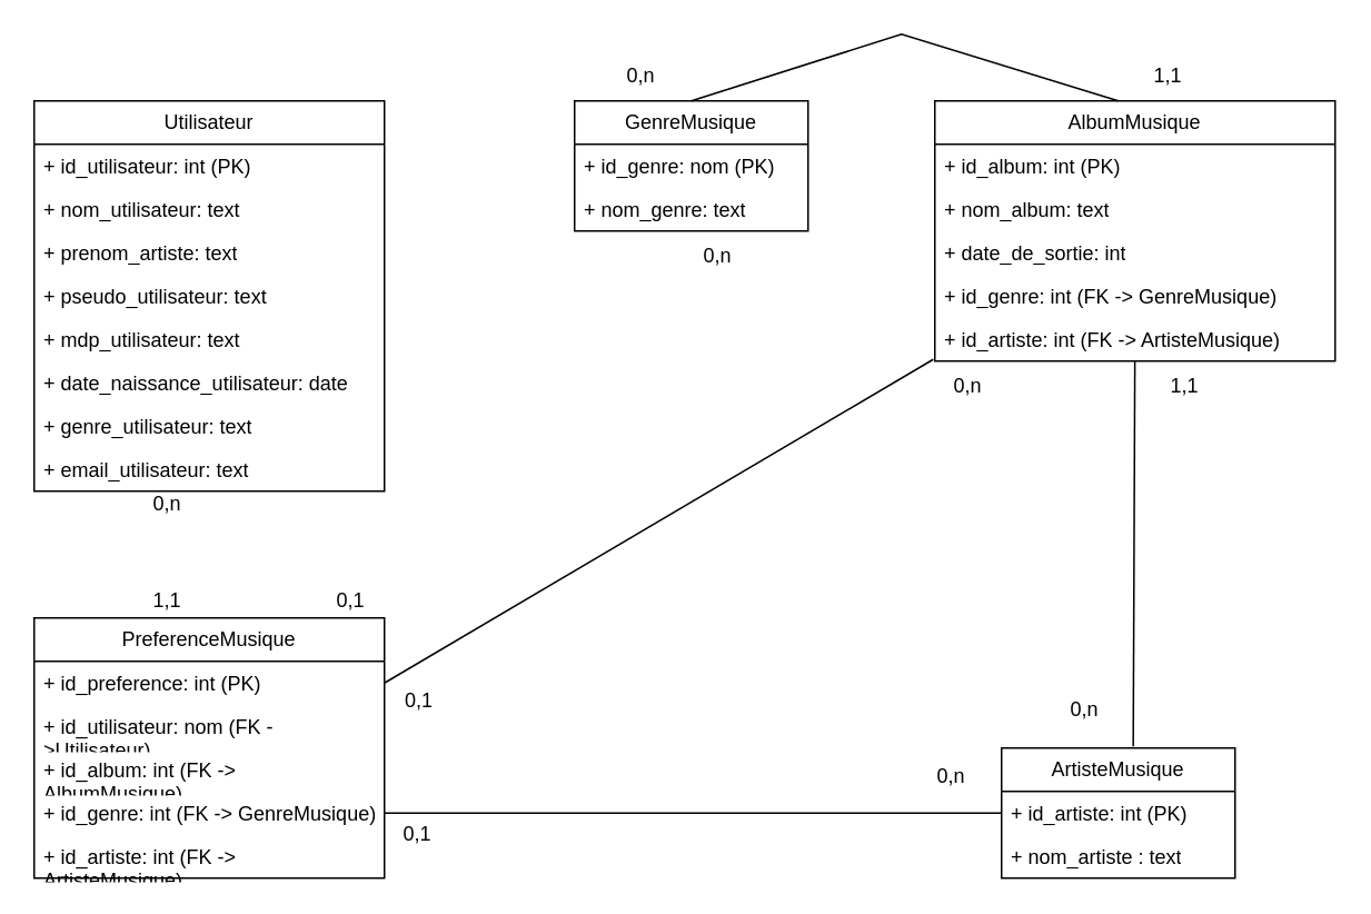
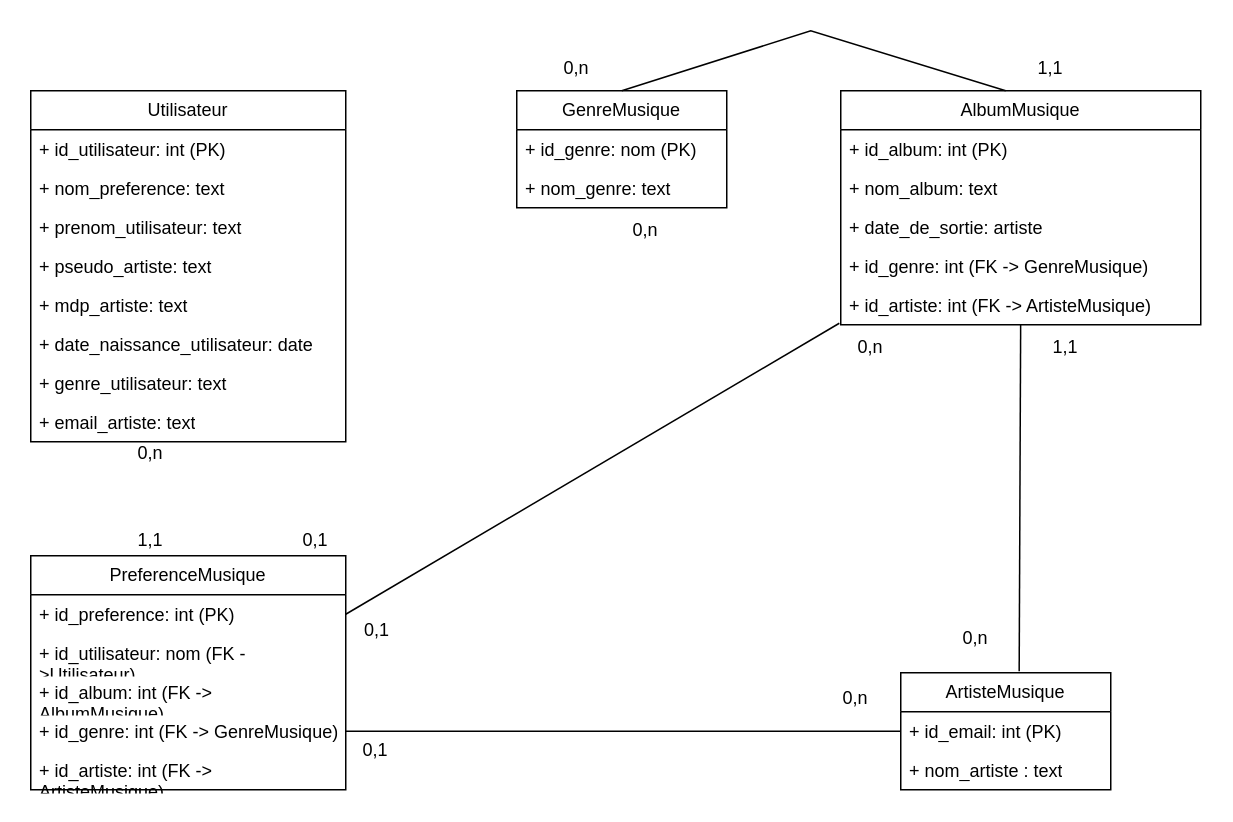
  <mxCell id="0" />
  <mxCell id="1" parent="0" />
  <mxCell id="2" value="Utilisateur" style="swimlane;fontStyle=0;childLayout=stackLayout;horizontal=1;startSize=26;fillColor=none;horizontalStack=0;resizeParent=1;resizeParentMax=0;resizeLast=0;collapsible=1;marginBottom=0;whiteSpace=wrap;html=1;" vertex="1" parent="1"><mxGeometry x="20" y="60" width="210" height="234" as="geometry" /></mxCell>
  <mxCell id="3" value="+ id_utilisateur: int (PK)" style="text;strokeColor=none;fillColor=none;align=left;verticalAlign=top;spacingLeft=4;spacingRight=4;overflow=hidden;rotatable=0;points=[[0,0.5],[1,0.5]];portConstraint=eastwest;whiteSpace=wrap;html=1;" vertex="1" parent="2"><mxGeometry y="26" width="210" height="26" as="geometry" /></mxCell>
- <mxCell id="4" value="+ nom_utilisateur: text" style="text;strokeColor=none;fillColor=none;align=left;verticalAlign=top;spacingLeft=4;spacingRight=4;overflow=hidden;rotatable=0;points=[[0,0.5],[1,0.5]];portConstraint=eastwest;whiteSpace=wrap;html=1;" vertex="1" parent="2"><mxGeometry y="52" width="210" height="26" as="geometry" /></mxCell>
- <mxCell id="5" value="+ prenom_artiste: text" style="text;strokeColor=none;fillColor=none;align=left;verticalAlign=top;spacingLeft=4;spacingRight=4;overflow=hidden;rotatable=0;points=[[0,0.5],[1,0.5]];portConstraint=eastwest;whiteSpace=wrap;html=1;" vertex="1" parent="2"><mxGeometry y="78" width="210" height="26" as="geometry" /></mxCell>
- <mxCell id="6" value="+ pseudo_utilisateur: text" style="text;strokeColor=none;fillColor=none;align=left;verticalAlign=top;spacingLeft=4;spacingRight=4;overflow=hidden;rotatable=0;points=[[0,0.5],[1,0.5]];portConstraint=eastwest;whiteSpace=wrap;html=1;" vertex="1" parent="2"><mxGeometry y="104" width="210" height="26" as="geometry" /></mxCell>
- <mxCell id="7" value="+ mdp_utilisateur: text" style="text;strokeColor=none;fillColor=none;align=left;verticalAlign=top;spacingLeft=4;spacingRight=4;overflow=hidden;rotatable=0;points=[[0,0.5],[1,0.5]];portConstraint=eastwest;whiteSpace=wrap;html=1;" vertex="1" parent="2"><mxGeometry y="130" width="210" height="26" as="geometry" /></mxCell>
+ <mxCell id="4" value="+ nom_preference: text" style="text;strokeColor=none;fillColor=none;align=left;verticalAlign=top;spacingLeft=4;spacingRight=4;overflow=hidden;rotatable=0;points=[[0,0.5],[1,0.5]];portConstraint=eastwest;whiteSpace=wrap;html=1;" vertex="1" parent="2"><mxGeometry y="52" width="210" height="26" as="geometry" /></mxCell>
+ <mxCell id="5" value="+ prenom_utilisateur: text" style="text;strokeColor=none;fillColor=none;align=left;verticalAlign=top;spacingLeft=4;spacingRight=4;overflow=hidden;rotatable=0;points=[[0,0.5],[1,0.5]];portConstraint=eastwest;whiteSpace=wrap;html=1;" vertex="1" parent="2"><mxGeometry y="78" width="210" height="26" as="geometry" /></mxCell>
+ <mxCell id="6" value="+ pseudo_artiste: text" style="text;strokeColor=none;fillColor=none;align=left;verticalAlign=top;spacingLeft=4;spacingRight=4;overflow=hidden;rotatable=0;points=[[0,0.5],[1,0.5]];portConstraint=eastwest;whiteSpace=wrap;html=1;" vertex="1" parent="2"><mxGeometry y="104" width="210" height="26" as="geometry" /></mxCell>
+ <mxCell id="7" value="+ mdp_artiste: text" style="text;strokeColor=none;fillColor=none;align=left;verticalAlign=top;spacingLeft=4;spacingRight=4;overflow=hidden;rotatable=0;points=[[0,0.5],[1,0.5]];portConstraint=eastwest;whiteSpace=wrap;html=1;" vertex="1" parent="2"><mxGeometry y="130" width="210" height="26" as="geometry" /></mxCell>
  <mxCell id="8" value="+ date_naissance_utilisateur: date" style="text;strokeColor=none;fillColor=none;align=left;verticalAlign=top;spacingLeft=4;spacingRight=4;overflow=hidden;rotatable=0;points=[[0,0.5],[1,0.5]];portConstraint=eastwest;whiteSpace=wrap;html=1;" vertex="1" parent="2"><mxGeometry y="156" width="210" height="26" as="geometry" /></mxCell>
  <mxCell id="9" value="+ genre_utilisateur: text" style="text;strokeColor=none;fillColor=none;align=left;verticalAlign=top;spacingLeft=4;spacingRight=4;overflow=hidden;rotatable=0;points=[[0,0.5],[1,0.5]];portConstraint=eastwest;whiteSpace=wrap;html=1;" vertex="1" parent="2"><mxGeometry y="182" width="210" height="26" as="geometry" /></mxCell>
- <mxCell id="10" value="+ email_utilisateur: text" style="text;strokeColor=none;fillColor=none;align=left;verticalAlign=top;spacingLeft=4;spacingRight=4;overflow=hidden;rotatable=0;points=[[0,0.5],[1,0.5]];portConstraint=eastwest;whiteSpace=wrap;html=1;" vertex="1" parent="2"><mxGeometry y="208" width="210" height="26" as="geometry" /></mxCell>
+ <mxCell id="10" value="+ email_artiste: text" style="text;strokeColor=none;fillColor=none;align=left;verticalAlign=top;spacingLeft=4;spacingRight=4;overflow=hidden;rotatable=0;points=[[0,0.5],[1,0.5]];portConstraint=eastwest;whiteSpace=wrap;html=1;" vertex="1" parent="2"><mxGeometry y="208" width="210" height="26" as="geometry" /></mxCell>
  <mxCell id="11" value="GenreMusique" style="swimlane;fontStyle=0;childLayout=stackLayout;horizontal=1;startSize=26;fillColor=none;horizontalStack=0;resizeParent=1;resizeParentMax=0;resizeLast=0;collapsible=1;marginBottom=0;whiteSpace=wrap;html=1;" vertex="1" parent="1"><mxGeometry x="344" y="60" width="140" height="78" as="geometry" /></mxCell>
  <mxCell id="12" value="+ id_genre: nom (PK)" style="text;strokeColor=none;fillColor=none;align=left;verticalAlign=top;spacingLeft=4;spacingRight=4;overflow=hidden;rotatable=0;points=[[0,0.5],[1,0.5]];portConstraint=eastwest;whiteSpace=wrap;html=1;" vertex="1" parent="11"><mxGeometry y="26" width="140" height="26" as="geometry" /></mxCell>
  <mxCell id="13" value="+ nom_genre: text" style="text;strokeColor=none;fillColor=none;align=left;verticalAlign=top;spacingLeft=4;spacingRight=4;overflow=hidden;rotatable=0;points=[[0,0.5],[1,0.5]];portConstraint=eastwest;whiteSpace=wrap;html=1;" vertex="1" parent="11"><mxGeometry y="52" width="140" height="26" as="geometry" /></mxCell>
  <mxCell id="14" value="ArtisteMusique" style="swimlane;fontStyle=0;childLayout=stackLayout;horizontal=1;startSize=26;fillColor=none;horizontalStack=0;resizeParent=1;resizeParentMax=0;resizeLast=0;collapsible=1;marginBottom=0;whiteSpace=wrap;html=1;" vertex="1" parent="1"><mxGeometry x="600" y="448" width="140" height="78" as="geometry" /></mxCell>
- <mxCell id="15" value="+ id_artiste: int (PK)" style="text;strokeColor=none;fillColor=none;align=left;verticalAlign=top;spacingLeft=4;spacingRight=4;overflow=hidden;rotatable=0;points=[[0,0.5],[1,0.5]];portConstraint=eastwest;whiteSpace=wrap;html=1;" vertex="1" parent="14"><mxGeometry y="26" width="140" height="26" as="geometry" /></mxCell>
+ <mxCell id="15" value="+ id_email: int (PK)" style="text;strokeColor=none;fillColor=none;align=left;verticalAlign=top;spacingLeft=4;spacingRight=4;overflow=hidden;rotatable=0;points=[[0,0.5],[1,0.5]];portConstraint=eastwest;whiteSpace=wrap;html=1;" vertex="1" parent="14"><mxGeometry y="26" width="140" height="26" as="geometry" /></mxCell>
  <mxCell id="16" value="+ nom_artiste : text" style="text;strokeColor=none;fillColor=none;align=left;verticalAlign=top;spacingLeft=4;spacingRight=4;overflow=hidden;rotatable=0;points=[[0,0.5],[1,0.5]];portConstraint=eastwest;whiteSpace=wrap;html=1;" vertex="1" parent="14"><mxGeometry y="52" width="140" height="26" as="geometry" /></mxCell>
  <mxCell id="17" value="PreferenceMusique" style="swimlane;fontStyle=0;childLayout=stackLayout;horizontal=1;startSize=26;fillColor=none;horizontalStack=0;resizeParent=1;resizeParentMax=0;resizeLast=0;collapsible=1;marginBottom=0;whiteSpace=wrap;html=1;" vertex="1" parent="1"><mxGeometry x="20" y="370" width="210" height="156" as="geometry" /></mxCell>
  <mxCell id="18" value="+ id_preference: int (PK)" style="text;strokeColor=none;fillColor=none;align=left;verticalAlign=top;spacingLeft=4;spacingRight=4;overflow=hidden;rotatable=0;points=[[0,0.5],[1,0.5]];portConstraint=eastwest;whiteSpace=wrap;html=1;" vertex="1" parent="17"><mxGeometry y="26" width="210" height="26" as="geometry" /></mxCell>
  <mxCell id="19" value="+ id_utilisateur: nom (FK -&amp;gt;Utilisateur)" style="text;strokeColor=none;fillColor=none;align=left;verticalAlign=top;spacingLeft=4;spacingRight=4;overflow=hidden;rotatable=0;points=[[0,0.5],[1,0.5]];portConstraint=eastwest;whiteSpace=wrap;html=1;" vertex="1" parent="17"><mxGeometry y="52" width="210" height="26" as="geometry" /></mxCell>
  <mxCell id="20" value="+ id_album: int (FK -&amp;gt; AlbumMusique)" style="text;strokeColor=none;fillColor=none;align=left;verticalAlign=top;spacingLeft=4;spacingRight=4;overflow=hidden;rotatable=0;points=[[0,0.5],[1,0.5]];portConstraint=eastwest;whiteSpace=wrap;html=1;" vertex="1" parent="17"><mxGeometry y="78" width="210" height="26" as="geometry" /></mxCell>
  <mxCell id="21" value="+ id_genre: int (FK -&amp;gt; GenreMusique)" style="text;strokeColor=none;fillColor=none;align=left;verticalAlign=top;spacingLeft=4;spacingRight=4;overflow=hidden;rotatable=0;points=[[0,0.5],[1,0.5]];portConstraint=eastwest;whiteSpace=wrap;html=1;" vertex="1" parent="17"><mxGeometry y="104" width="210" height="26" as="geometry" /></mxCell>
  <mxCell id="22" value="+ id_artiste: int (FK -&amp;gt; ArtisteMusique)" style="text;strokeColor=none;fillColor=none;align=left;verticalAlign=top;spacingLeft=4;spacingRight=4;overflow=hidden;rotatable=0;points=[[0,0.5],[1,0.5]];portConstraint=eastwest;whiteSpace=wrap;html=1;" vertex="1" parent="17"><mxGeometry y="130" width="210" height="26" as="geometry" /></mxCell>
  <mxCell id="23" value="AlbumMusique" style="swimlane;fontStyle=0;childLayout=stackLayout;horizontal=1;startSize=26;fillColor=none;horizontalStack=0;resizeParent=1;resizeParentMax=0;resizeLast=0;collapsible=1;marginBottom=0;whiteSpace=wrap;html=1;" vertex="1" parent="1"><mxGeometry x="560" y="60" width="240" height="156" as="geometry" /></mxCell>
  <mxCell id="24" value="+ id_album: int (PK)" style="text;strokeColor=none;fillColor=none;align=left;verticalAlign=top;spacingLeft=4;spacingRight=4;overflow=hidden;rotatable=0;points=[[0,0.5],[1,0.5]];portConstraint=eastwest;whiteSpace=wrap;html=1;" vertex="1" parent="23"><mxGeometry y="26" width="240" height="26" as="geometry" /></mxCell>
  <mxCell id="25" value="+ nom_album: text" style="text;strokeColor=none;fillColor=none;align=left;verticalAlign=top;spacingLeft=4;spacingRight=4;overflow=hidden;rotatable=0;points=[[0,0.5],[1,0.5]];portConstraint=eastwest;whiteSpace=wrap;html=1;" vertex="1" parent="23"><mxGeometry y="52" width="240" height="26" as="geometry" /></mxCell>
- <mxCell id="26" value="+ date_de_sortie: int " style="text;strokeColor=none;fillColor=none;align=left;verticalAlign=top;spacingLeft=4;spacingRight=4;overflow=hidden;rotatable=0;points=[[0,0.5],[1,0.5]];portConstraint=eastwest;whiteSpace=wrap;html=1;" vertex="1" parent="23"><mxGeometry y="78" width="240" height="26" as="geometry" /></mxCell>
+ <mxCell id="26" value="+ date_de_sortie: artiste " style="text;strokeColor=none;fillColor=none;align=left;verticalAlign=top;spacingLeft=4;spacingRight=4;overflow=hidden;rotatable=0;points=[[0,0.5],[1,0.5]];portConstraint=eastwest;whiteSpace=wrap;html=1;" vertex="1" parent="23"><mxGeometry y="78" width="240" height="26" as="geometry" /></mxCell>
  <mxCell id="27" value="+ id_genre: int (FK -&amp;gt; GenreMusique)" style="text;strokeColor=none;fillColor=none;align=left;verticalAlign=top;spacingLeft=4;spacingRight=4;overflow=hidden;rotatable=0;points=[[0,0.5],[1,0.5]];portConstraint=eastwest;whiteSpace=wrap;html=1;" vertex="1" parent="23"><mxGeometry y="104" width="240" height="26" as="geometry" /></mxCell>
  <mxCell id="28" value="+ id_artiste: int (FK -&amp;gt; ArtisteMusique)" style="text;strokeColor=none;fillColor=none;align=left;verticalAlign=top;spacingLeft=4;spacingRight=4;overflow=hidden;rotatable=0;points=[[0,0.5],[1,0.5]];portConstraint=eastwest;whiteSpace=wrap;html=1;" vertex="1" parent="23"><mxGeometry y="130" width="240" height="26" as="geometry" /></mxCell>
  <mxCell id="29" value="" style="endArrow=none;html=1;rounded=0;exitX=0.564;exitY=-0.013;exitDx=0;exitDy=0;exitPerimeter=0;" edge="1" parent="1" source="14" target="28"><mxGeometry width="50" height="50" relative="1" as="geometry"><mxPoint x="390" y="330" as="sourcePoint" /><mxPoint x="440" y="280" as="targetPoint" /></mxGeometry></mxCell>
  <mxCell id="30" value="" style="endArrow=none;html=1;rounded=0;exitX=1;exitY=0.5;exitDx=0;exitDy=0;entryX=0;entryY=0.5;entryDx=0;entryDy=0;" edge="1" parent="1" source="21" target="14"><mxGeometry width="50" height="50" relative="1" as="geometry"><mxPoint x="390" y="330" as="sourcePoint" /><mxPoint x="440" y="280" as="targetPoint" /></mxGeometry></mxCell>
  <mxCell id="31" value="" style="endArrow=none;html=1;rounded=0;exitX=1;exitY=0.25;exitDx=0;exitDy=0;entryX=-0.004;entryY=0.962;entryDx=0;entryDy=0;entryPerimeter=0;" edge="1" parent="1" source="17" target="28"><mxGeometry width="50" height="50" relative="1" as="geometry"><mxPoint x="390" y="350" as="sourcePoint" /><mxPoint x="440" y="300" as="targetPoint" /></mxGeometry></mxCell>
  <mxCell id="32" value="" style="endArrow=none;html=1;rounded=0;exitX=0.5;exitY=0;exitDx=0;exitDy=0;entryX=0;entryY=1;entryDx=0;entryDy=0;" edge="1" parent="1" source="11" target="40"><mxGeometry width="50" height="50" relative="1" as="geometry"><mxPoint x="390" y="350" as="sourcePoint" /><mxPoint x="420" y="70" as="targetPoint" /><Array as="points"><mxPoint x="414" y="60" /><mxPoint x="540" y="20" /></Array></mxGeometry></mxCell>
  <mxCell id="33" value="0,n" style="text;html=1;strokeColor=none;fillColor=none;align=center;verticalAlign=middle;whiteSpace=wrap;rounded=0;" vertex="1" parent="1"><mxGeometry x="620" y="410" width="60" height="30" as="geometry" /></mxCell>
  <mxCell id="34" value="1,1" style="text;html=1;strokeColor=none;fillColor=none;align=center;verticalAlign=middle;whiteSpace=wrap;rounded=0;" vertex="1" parent="1"><mxGeometry x="680" y="216" width="60" height="30" as="geometry" /></mxCell>
  <mxCell id="35" value="0,1" style="text;html=1;strokeColor=none;fillColor=none;align=center;verticalAlign=middle;whiteSpace=wrap;rounded=0;" vertex="1" parent="1"><mxGeometry x="235" y="490" width="30" height="20" as="geometry" /></mxCell>
  <mxCell id="36" value="0,n" style="text;html=1;strokeColor=none;fillColor=none;align=center;verticalAlign=middle;whiteSpace=wrap;rounded=0;" vertex="1" parent="1"><mxGeometry x="540" y="450" width="60" height="30" as="geometry" /></mxCell>
  <mxCell id="37" value="1,1" style="text;html=1;strokeColor=none;fillColor=none;align=center;verticalAlign=middle;whiteSpace=wrap;rounded=0;" vertex="1" parent="1"><mxGeometry x="80" y="350" width="40" height="20" as="geometry" /></mxCell>
  <mxCell id="38" value="0,n" style="text;html=1;strokeColor=none;fillColor=none;align=center;verticalAlign=middle;whiteSpace=wrap;rounded=0;" vertex="1" parent="1"><mxGeometry x="80" y="294" width="40" height="16" as="geometry" /></mxCell>
  <mxCell id="39" value="0,n" style="text;html=1;strokeColor=none;fillColor=none;align=center;verticalAlign=middle;whiteSpace=wrap;rounded=0;" vertex="1" parent="1"><mxGeometry x="354" y="30" width="60" height="30" as="geometry" /></mxCell>
  <mxCell id="40" value="1,1" style="text;html=1;strokeColor=none;fillColor=none;align=center;verticalAlign=middle;whiteSpace=wrap;rounded=0;" vertex="1" parent="1"><mxGeometry x="670" y="30" width="60" height="30" as="geometry" /></mxCell>
  <mxCell id="41" value="0,n" style="text;html=1;strokeColor=none;fillColor=none;align=center;verticalAlign=middle;whiteSpace=wrap;rounded=0;" vertex="1" parent="1"><mxGeometry x="400" y="138" width="60" height="30" as="geometry" /></mxCell>
  <mxCell id="42" value="0,n" style="text;html=1;strokeColor=none;fillColor=none;align=center;verticalAlign=middle;whiteSpace=wrap;rounded=0;" vertex="1" parent="1"><mxGeometry x="550" y="216" width="60" height="30" as="geometry" /></mxCell>
  <mxCell id="43" value="0,1" style="text;html=1;strokeColor=none;fillColor=none;align=center;verticalAlign=middle;whiteSpace=wrap;rounded=0;" vertex="1" parent="1"><mxGeometry x="190" y="350" width="40" height="20" as="geometry" /></mxCell>
  <mxCell id="44" value="0,1" style="text;html=1;strokeColor=none;fillColor=none;align=center;verticalAlign=middle;whiteSpace=wrap;rounded=0;" vertex="1" parent="1"><mxGeometry x="231" y="410" width="40" height="20" as="geometry" /></mxCell>
